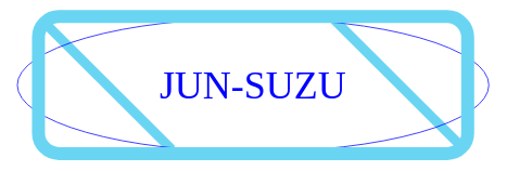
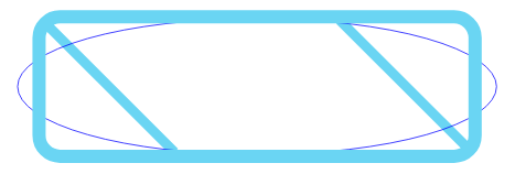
  <mxCell id="0" />
  <mxCell id="1" parent="0" />
- <mxCell id="2" value="&lt;font color=&quot;#0000ff&quot; face=&quot;Garamond&quot; style=&quot;font-size: 48px;&quot;&gt;JUN-SUZU&lt;/font&gt;" style="text;html=1;strokeColor=none;fillColor=none;align=center;verticalAlign=middle;whiteSpace=wrap;rounded=0;" vertex="1" parent="1"><mxGeometry x="130" y="44" width="360" height="120" as="geometry" /></mxCell>
  <mxCell id="3" value="" style="endArrow=none;html=1;fontFamily=Garamond;fontSize=48;fontColor=#0000FF;fillColor=#1ba1e2;strokeColor=#6ad5f3;strokeWidth=12;" edge="1" parent="1"><mxGeometry width="50" height="50" relative="1" as="geometry"><mxPoint x="410" y="24" as="sourcePoint" /><mxPoint x="570" y="184" as="targetPoint" /></mxGeometry></mxCell>
  <mxCell id="4" value="" style="endArrow=none;html=1;fontFamily=Garamond;fontSize=48;fontColor=#0000FF;fillColor=#1ba1e2;strokeColor=#6ad5f3;strokeWidth=12;" edge="1" parent="1"><mxGeometry width="50" height="50" relative="1" as="geometry"><mxPoint x="50" y="24" as="sourcePoint" /><mxPoint x="210" y="184" as="targetPoint" /></mxGeometry></mxCell>
  <mxCell id="5" value="" style="ellipse;whiteSpace=wrap;html=1;strokeColor=#0000FF;strokeWidth=1;fontFamily=Garamond;fontSize=48;fontColor=#0000FF;fillColor=none;perimeterSpacing=0;" vertex="1" parent="1"><mxGeometry x="20" y="22" width="580" height="165" as="geometry" /></mxCell>
  <mxCell id="6" value="" style="rounded=1;whiteSpace=wrap;html=1;fontFamily=Garamond;fontSize=48;fontColor=#0000FF;fillColor=none;strokeColor=#6AD5F3;strokeWidth=16;" vertex="1" parent="1"><mxGeometry x="46" y="20" width="528" height="169" as="geometry" /></mxCell>
